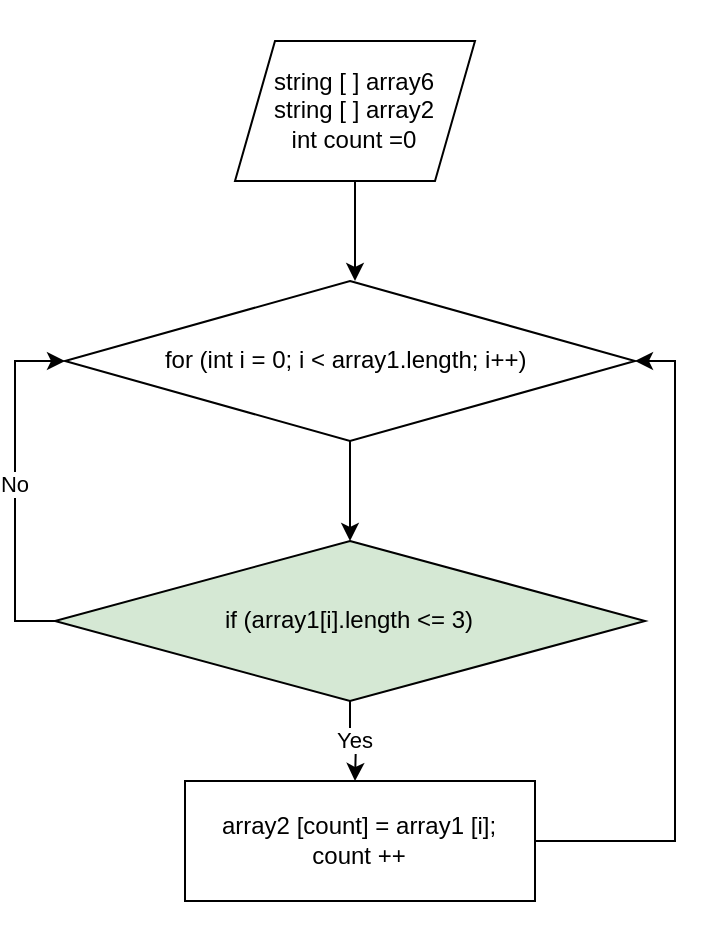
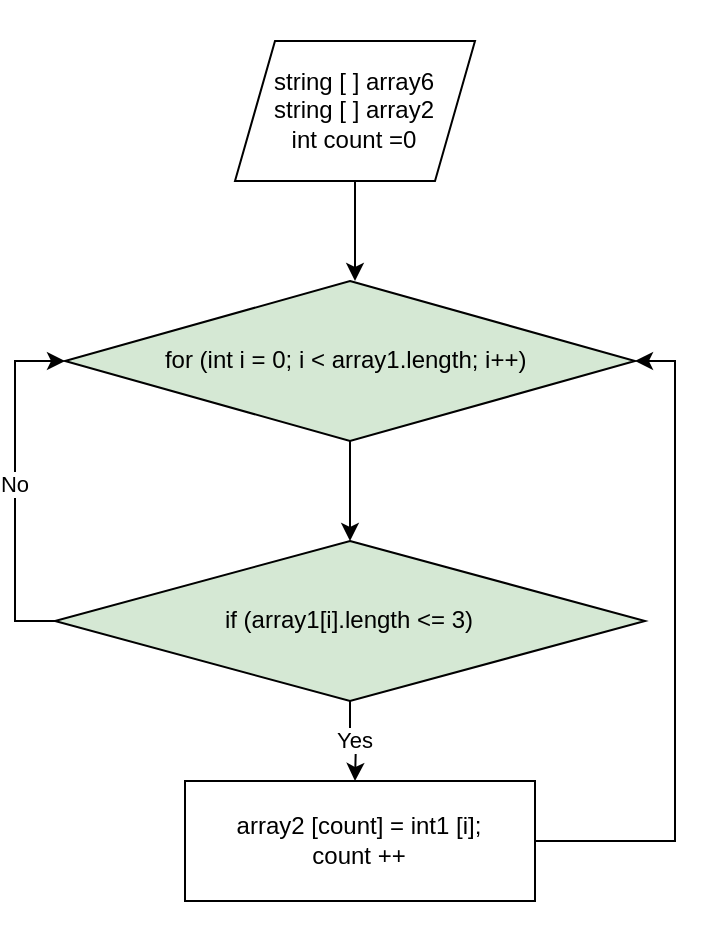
  <mxCell id="0" />
  <mxCell id="1" parent="0" />
  <mxCell id="2" style="edgeStyle=orthogonalEdgeStyle;rounded=0;orthogonalLoop=1;jettySize=auto;html=1;" edge="1" parent="1" source="3"><mxGeometry relative="1" as="geometry"><mxPoint x="170" y="140" as="targetPoint" /></mxGeometry></mxCell>
  <mxCell id="3" value="&lt;font style=&quot;vertical-align: inherit;&quot;&gt;&lt;font style=&quot;vertical-align: inherit;&quot;&gt;&lt;font style=&quot;vertical-align: inherit;&quot;&gt;&lt;font style=&quot;vertical-align: inherit;&quot;&gt;string [ ] array6&lt;br&gt;string [ ] array2&lt;br&gt;int count =0&lt;br&gt;&lt;/font&gt;&lt;/font&gt;&lt;/font&gt;&lt;/font&gt;" style="shape=parallelogram;perimeter=parallelogramPerimeter;whiteSpace=wrap;html=1;fixedSize=1;" vertex="1" parent="1"><mxGeometry x="110" y="20" width="120" height="70" as="geometry" /></mxCell>
  <mxCell id="4" style="edgeStyle=orthogonalEdgeStyle;rounded=0;orthogonalLoop=1;jettySize=auto;html=1;entryX=0.5;entryY=0;entryDx=0;entryDy=0;" edge="1" parent="1" source="5" target="8"><mxGeometry relative="1" as="geometry" /></mxCell>
- <mxCell id="5" value="for (int i = 0; i &amp;lt; array1.length; i++)&amp;nbsp;" style="rhombus;whiteSpace=wrap;html=1;" vertex="1" parent="1"><mxGeometry x="25" y="140" width="285" height="80" as="geometry" /></mxCell>
+ <mxCell id="5" value="for (int i = 0; i &amp;lt; array1.length; i++)&amp;nbsp;" style="rhombus;whiteSpace=wrap;html=1;fillColor=#d5e8d4;" vertex="1" parent="1"><mxGeometry x="25" y="140" width="285" height="80" as="geometry" /></mxCell>
  <mxCell id="6" value="No" style="edgeStyle=orthogonalEdgeStyle;rounded=0;orthogonalLoop=1;jettySize=auto;html=1;exitX=0;exitY=0.5;exitDx=0;exitDy=0;entryX=0;entryY=0.5;entryDx=0;entryDy=0;" edge="1" parent="1" source="8" target="5"><mxGeometry relative="1" as="geometry" /></mxCell>
  <mxCell id="7" value="Yes" style="edgeStyle=orthogonalEdgeStyle;rounded=0;orthogonalLoop=1;jettySize=auto;html=1;exitX=0.5;exitY=1;exitDx=0;exitDy=0;" edge="1" parent="1" source="8"><mxGeometry relative="1" as="geometry"><mxPoint x="170" y="390" as="targetPoint" /></mxGeometry></mxCell>
  <mxCell id="8" value="if (array1[i].length &amp;lt;= 3)" style="rhombus;whiteSpace=wrap;html=1;fillColor=#d5e8d4;" vertex="1" parent="1"><mxGeometry x="20" y="270" width="295" height="80" as="geometry" /></mxCell>
  <mxCell id="9" style="edgeStyle=orthogonalEdgeStyle;rounded=0;orthogonalLoop=1;jettySize=auto;html=1;entryX=1;entryY=0.5;entryDx=0;entryDy=0;" edge="1" parent="1" source="10" target="5"><mxGeometry relative="1" as="geometry"><mxPoint x="360" y="180" as="targetPoint" /><Array as="points"><mxPoint x="330" y="420" /><mxPoint x="330" y="180" /></Array></mxGeometry></mxCell>
- <mxCell id="10" value="array2 [count] = array1 [i];&lt;br&gt;count ++" style="rounded=0;whiteSpace=wrap;html=1;" vertex="1" parent="1"><mxGeometry x="85" y="390" width="175" height="60" as="geometry" /></mxCell>
+ <mxCell id="10" value="array2 [count] = int1 [i];&lt;br&gt;count ++" style="rounded=0;whiteSpace=wrap;html=1;" vertex="1" parent="1"><mxGeometry x="85" y="390" width="175" height="60" as="geometry" /></mxCell>
